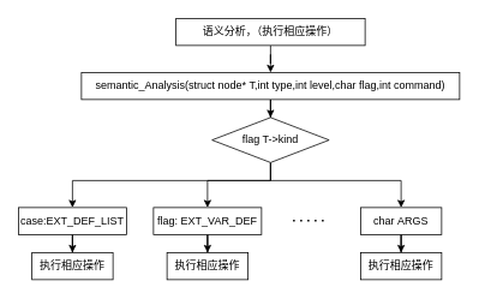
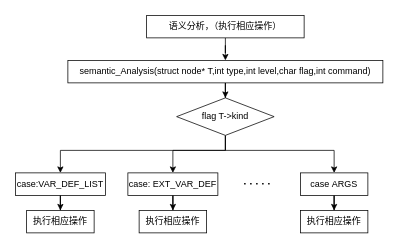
  <mxCell id="0" />
  <mxCell id="1" parent="0" />
  <mxCell id="2" style="edgeStyle=orthogonalEdgeStyle;rounded=0;orthogonalLoop=1;jettySize=auto;html=1;" edge="1" parent="1" source="3" target="9"><mxGeometry relative="1" as="geometry" /></mxCell>
  <mxCell id="3" value="semantic_Analysis(struct node* T,int type,int level,char flag,int command)" style="rounded=0;whiteSpace=wrap;html=1;" vertex="1" parent="1"><mxGeometry x="90" y="80" width="420" height="30" as="geometry" /></mxCell>
  <mxCell id="4" style="edgeStyle=orthogonalEdgeStyle;rounded=0;orthogonalLoop=1;jettySize=auto;html=1;" edge="1" parent="1" source="5" target="3"><mxGeometry relative="1" as="geometry" /></mxCell>
  <mxCell id="5" value="语义分析，（执行相应操作）" style="rounded=0;whiteSpace=wrap;html=1;" vertex="1" parent="1"><mxGeometry x="195" y="20" width="210" height="30" as="geometry" /></mxCell>
  <mxCell id="6" style="edgeStyle=orthogonalEdgeStyle;rounded=0;orthogonalLoop=1;jettySize=auto;html=1;" edge="1" parent="1" source="9" target="11"><mxGeometry relative="1" as="geometry"><Array as="points"><mxPoint x="300" y="200" /><mxPoint x="80" y="200" /></Array></mxGeometry></mxCell>
  <mxCell id="7" style="edgeStyle=orthogonalEdgeStyle;rounded=0;orthogonalLoop=1;jettySize=auto;html=1;" edge="1" parent="1" source="9" target="13"><mxGeometry relative="1" as="geometry"><Array as="points"><mxPoint x="300" y="200" /><mxPoint x="230" y="200" /></Array></mxGeometry></mxCell>
  <mxCell id="8" style="edgeStyle=orthogonalEdgeStyle;rounded=0;orthogonalLoop=1;jettySize=auto;html=1;" edge="1" parent="1" source="9" target="16"><mxGeometry relative="1" as="geometry"><Array as="points"><mxPoint x="300" y="200" /><mxPoint x="445" y="200" /></Array></mxGeometry></mxCell>
  <mxCell id="9" value="flag T-&amp;gt;kind" style="rhombus;whiteSpace=wrap;html=1;" vertex="1" parent="1"><mxGeometry x="235" y="130" width="130" height="50" as="geometry" /></mxCell>
  <mxCell id="10" style="edgeStyle=orthogonalEdgeStyle;rounded=0;orthogonalLoop=1;jettySize=auto;html=1;" edge="1" parent="1" source="11" target="17"><mxGeometry relative="1" as="geometry" /></mxCell>
- <mxCell id="11" value="case:EXT_DEF_LIST" style="rounded=0;whiteSpace=wrap;html=1;" vertex="1" parent="1"><mxGeometry x="20" y="230" width="120" height="30" as="geometry" /></mxCell>
+ <mxCell id="11" value="case:VAR_DEF_LIST" style="rounded=0;whiteSpace=wrap;html=1;" vertex="1" parent="1"><mxGeometry x="20" y="230" width="120" height="30" as="geometry" /></mxCell>
  <mxCell id="12" style="edgeStyle=orthogonalEdgeStyle;rounded=0;orthogonalLoop=1;jettySize=auto;html=1;" edge="1" parent="1" source="13" target="18"><mxGeometry relative="1" as="geometry" /></mxCell>
- <mxCell id="13" value="flag: EXT_VAR_DEF" style="whiteSpace=wrap;html=1;" vertex="1" parent="1"><mxGeometry x="170" y="230" width="120" height="30" as="geometry" /></mxCell>
+ <mxCell id="13" value="case: EXT_VAR_DEF" style="whiteSpace=wrap;html=1;" vertex="1" parent="1"><mxGeometry x="170" y="230" width="120" height="30" as="geometry" /></mxCell>
  <mxCell id="14" value="" style="endArrow=none;dashed=1;html=1;dashPattern=1 3;strokeWidth=2;" edge="1" parent="1"><mxGeometry width="50" height="50" relative="1" as="geometry"><mxPoint x="325" y="244.58" as="sourcePoint" /><mxPoint x="365" y="244.58" as="targetPoint" /></mxGeometry></mxCell>
  <mxCell id="15" style="edgeStyle=orthogonalEdgeStyle;rounded=0;orthogonalLoop=1;jettySize=auto;html=1;" edge="1" parent="1" source="16" target="19"><mxGeometry relative="1" as="geometry" /></mxCell>
- <mxCell id="16" value="char&amp;nbsp;ARGS" style="whiteSpace=wrap;html=1;" vertex="1" parent="1"><mxGeometry x="400" y="230" width="90" height="30" as="geometry" /></mxCell>
+ <mxCell id="16" value="case&amp;nbsp;ARGS" style="whiteSpace=wrap;html=1;" vertex="1" parent="1"><mxGeometry x="400" y="230" width="90" height="30" as="geometry" /></mxCell>
  <mxCell id="17" value="执行相应操作" style="rounded=0;whiteSpace=wrap;html=1;" vertex="1" parent="1"><mxGeometry x="35" y="280" width="90" height="30" as="geometry" /></mxCell>
  <mxCell id="18" value="执行相应操作" style="rounded=0;whiteSpace=wrap;html=1;" vertex="1" parent="1"><mxGeometry x="185" y="280" width="90" height="30" as="geometry" /></mxCell>
  <mxCell id="19" value="执行相应操作" style="rounded=0;whiteSpace=wrap;html=1;" vertex="1" parent="1"><mxGeometry x="400" y="280" width="90" height="30" as="geometry" /></mxCell>
